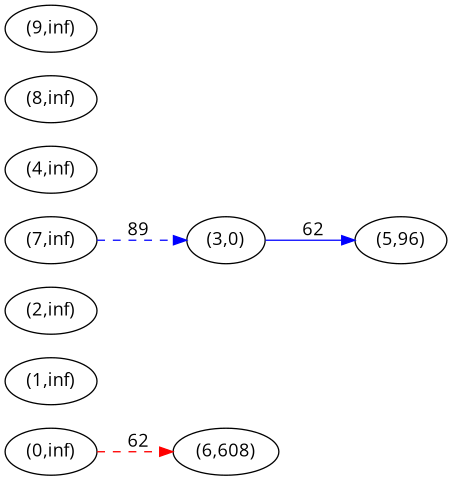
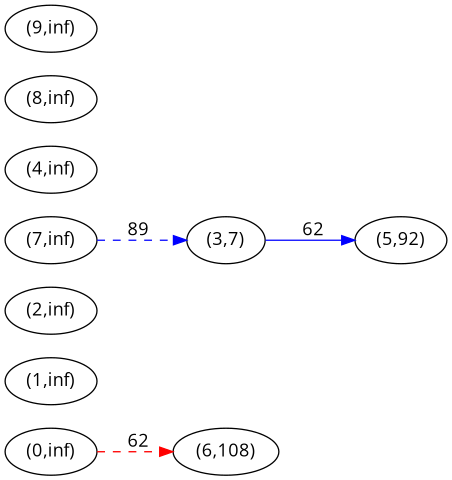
  digraph {
    fontname="Open Sans"
    rankdir=LR
    ranksep=equally
    node [fontname="Open Sans"]
    edge [color=blue fontname="Open Sans" style=dashed]
    "(0,inf)"
-   "(6,108)" [label="(6,608)"]
+   "(6,108)"
    "(1,inf)"
    "(2,inf)"
-   "(3,0)"
-   "(5,92)" [label="(5,96)"]
+   "(3,0)" [label="(3,7)"]
+   "(5,92)"
    "(4,inf)"
    "(7,inf)"
    "(8,inf)"
    "(9,inf)"
    subgraph sub_1 {
      rank=same
      "(0,inf)"
    }
    subgraph sub_2 {
      rank=same
      "(6,108)"
    }
    subgraph sub_3 {
      rank=same
    }
    subgraph sub_4 {
      rank=same
      "(1,inf)"
    }
    subgraph sub_5 {
      rank=same
      "(2,inf)"
    }
    subgraph sub_6 {
      rank=same
      "(3,0)"
    }
    subgraph sub_7 {
      rank=same
      "(5,92)"
    }
    subgraph sub_8 {
      rank=same
      "(4,inf)"
    }
    subgraph sub_9 {
      rank=same
      "(7,inf)"
    }
    subgraph sub_10 {
      rank=same
    }
    subgraph sub_11 {
      rank=same
      "(8,inf)"
    }
    subgraph sub_12 {
      rank=same
      "(9,inf)"
    }
    "(0,inf)" -> "(6,108)" [color=red label=62]
    "(3,0)" -> "(5,92)" [label=62 style=""]
    "(7,inf)" -> "(3,0)" [label=89]
  }
